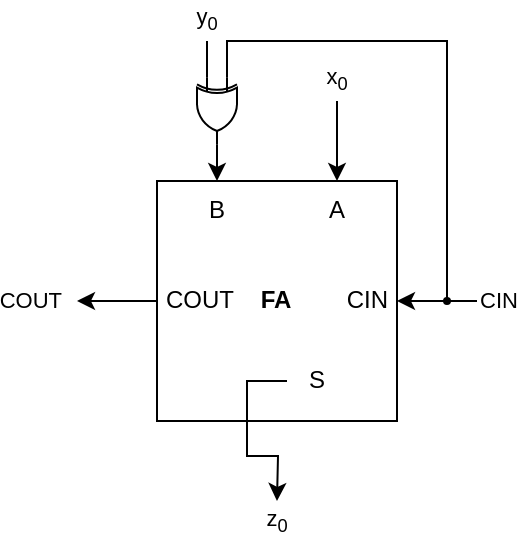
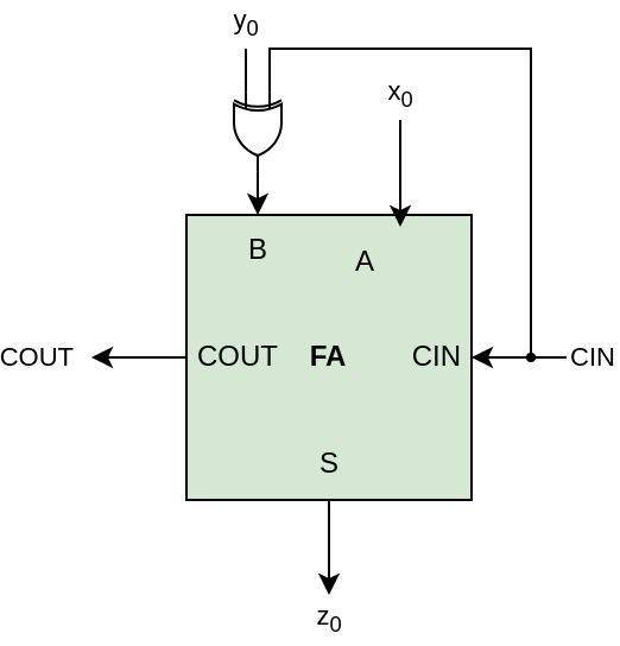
  <mxCell id="0" />
  <mxCell id="1" parent="0" />
- <mxCell id="2" value="FA" style="rounded=0;whiteSpace=wrap;html=1;fontStyle=1" parent="1" vertex="1"><mxGeometry x="60" y="90" width="120" height="120" as="geometry" /></mxCell>
+ <mxCell id="2" value="FA" style="rounded=0;whiteSpace=wrap;html=1;fontStyle=1;fillColor=#d5e8d4;" parent="1" vertex="1"><mxGeometry x="60" y="90" width="120" height="120" as="geometry" /></mxCell>
  <mxCell id="3" value="CIN" style="edgeStyle=orthogonalEdgeStyle;rounded=0;orthogonalLoop=1;jettySize=auto;html=1;align=left;" parent="1" target="4" edge="1"><mxGeometry x="-1" relative="1" as="geometry"><mxPoint x="220" y="150" as="sourcePoint" /><Array as="points"><mxPoint x="210" y="150" /><mxPoint x="210" y="150" /></Array><mxPoint as="offset" /></mxGeometry></mxCell>
  <mxCell id="4" value="CIN" style="text;html=1;align=right;verticalAlign=middle;resizable=0;points=[];autosize=1;strokeColor=none;fillColor=none;spacingRight=3;spacingLeft=-9;" parent="1" vertex="1"><mxGeometry x="150" y="135" width="30" height="30" as="geometry" /></mxCell>
  <mxCell id="5" value="COUT" style="edgeStyle=orthogonalEdgeStyle;rounded=0;orthogonalLoop=1;jettySize=auto;html=1;align=right;" parent="1" source="6" edge="1"><mxGeometry x="1" y="5" relative="1" as="geometry"><mxPoint x="20" y="150" as="targetPoint" /><mxPoint x="-5" y="-5" as="offset" /></mxGeometry></mxCell>
  <mxCell id="6" value="COUT" style="text;html=1;align=left;verticalAlign=middle;resizable=0;points=[];autosize=1;strokeColor=none;fillColor=none;spacingRight=-9;spacingLeft=3;" parent="1" vertex="1"><mxGeometry x="60" y="135" width="50" height="30" as="geometry" /></mxCell>
  <mxCell id="7" value="z&lt;sub&gt;0&lt;/sub&gt;" style="edgeStyle=orthogonalEdgeStyle;rounded=0;orthogonalLoop=1;jettySize=auto;html=1;" parent="1" source="8" edge="1"><mxGeometry x="1" y="10" relative="1" as="geometry"><mxPoint x="120" y="250" as="targetPoint" /><mxPoint x="-10" y="10" as="offset" /></mxGeometry></mxCell>
- <mxCell id="8" value="S" style="text;html=1;align=center;verticalAlign=middle;resizable=0;points=[];autosize=1;strokeColor=none;fillColor=none;spacingRight=3;spacingLeft=3;" parent="1" vertex="1"><mxGeometry x="125" y="175" width="30" height="30" as="geometry" /></mxCell>
+ <mxCell id="8" value="S" style="text;html=1;align=center;verticalAlign=middle;resizable=0;points=[];autosize=1;strokeColor=none;fillColor=none;spacingRight=3;spacingLeft=3;" parent="1" vertex="1"><mxGeometry x="105" y="180" width="30" height="30" as="geometry" /></mxCell>
  <mxCell id="9" value="y&lt;sub&gt;0&lt;/sub&gt;" style="rounded=0;orthogonalLoop=1;jettySize=auto;html=1;entryX=0;entryY=0.75;entryDx=0;entryDy=0;entryPerimeter=0;endArrow=none;endFill=0;" edge="1" parent="1" target="14"><mxGeometry x="-1" y="-10" relative="1" as="geometry"><mxPoint x="85" y="20" as="sourcePoint" /><mxPoint x="10" y="-10" as="offset" /><mxPoint x="84.98" y="25" as="targetPoint" /></mxGeometry></mxCell>
  <mxCell id="10" value="B" style="text;html=1;align=center;verticalAlign=middle;resizable=0;points=[];autosize=1;strokeColor=none;fillColor=none;spacingRight=3;spacingLeft=3;" vertex="1" parent="1"><mxGeometry x="75" y="90" width="30" height="30" as="geometry" /></mxCell>
  <mxCell id="11" value="x&lt;sub&gt;0&lt;/sub&gt;" style="edgeStyle=orthogonalEdgeStyle;rounded=0;orthogonalLoop=1;jettySize=auto;html=1;" edge="1" parent="1" target="12"><mxGeometry x="-1" y="-10" relative="1" as="geometry"><mxPoint x="150" y="50" as="sourcePoint" /><Array as="points"><mxPoint x="150" y="60" /><mxPoint x="150" y="60" /></Array><mxPoint x="10" y="-10" as="offset" /></mxGeometry></mxCell>
- <mxCell id="12" value="A" style="text;html=1;align=center;verticalAlign=middle;resizable=0;points=[];autosize=1;strokeColor=none;fillColor=none;spacingRight=3;spacingLeft=3;" vertex="1" parent="1"><mxGeometry x="135" y="90" width="30" height="30" as="geometry" /></mxCell>
+ <mxCell id="12" value="A" style="text;html=1;align=center;verticalAlign=middle;resizable=0;points=[];autosize=1;strokeColor=none;fillColor=none;spacingRight=3;spacingLeft=3;" vertex="1" parent="1"><mxGeometry x="120" y="95" width="30" height="30" as="geometry" /></mxCell>
  <mxCell id="13" style="edgeStyle=orthogonalEdgeStyle;rounded=0;orthogonalLoop=1;jettySize=auto;html=1;" edge="1" parent="1" source="14" target="10"><mxGeometry relative="1" as="geometry"><Array as="points"><mxPoint x="90" y="85" /><mxPoint x="90" y="85" /></Array></mxGeometry></mxCell>
  <mxCell id="14" value="" style="verticalLabelPosition=bottom;shadow=0;dashed=0;align=center;html=1;verticalAlign=top;shape=mxgraph.electrical.logic_gates.logic_gate;operation=xor;aspect=fixed;rotation=90;" vertex="1" parent="1"><mxGeometry x="73.34" y="45" width="33.33" height="20" as="geometry" /></mxCell>
  <mxCell id="15" value="" style="endArrow=none;html=1;rounded=0;startArrow=oval;startFill=1;startSize=3;edgeStyle=orthogonalEdgeStyle;entryX=0;entryY=0.25;entryDx=0;entryDy=0;entryPerimeter=0;" edge="1" parent="1" target="14"><mxGeometry width="50" height="50" relative="1" as="geometry"><mxPoint x="205" y="150" as="sourcePoint" /><mxPoint x="195" y="55" as="targetPoint" /><Array as="points"><mxPoint x="205" y="20" /><mxPoint x="95" y="20" /></Array></mxGeometry></mxCell>
